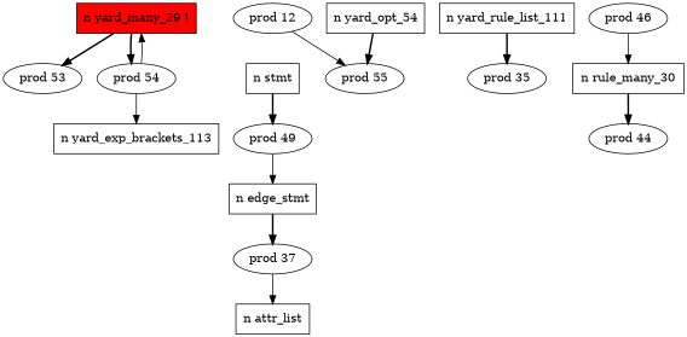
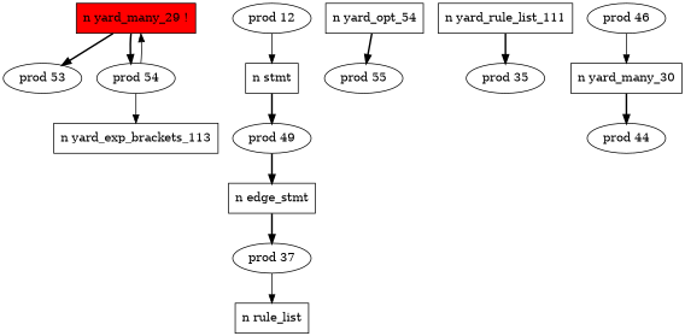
  digraph {
    edge [style=bold]
    n1 [fillcolor=red label="n yard_many_29 !" shape=box style=filled]
    n2 [label="prod 53"]
    n3 [label="prod 54"]
    n4 [label="n yard_exp_brackets_113" shape=box]
    n5 [label="prod 12"]
    n6 [label="n stmt" shape=box]
    n7 [label="prod 49"]
    n8 [label="n yard_opt_54" shape=box]
    n9 [label="prod 55"]
    n10 [label="n edge_stmt" shape=box]
    n11 [label="prod 37"]
-   n12 [label="n attr_list" shape=box]
+   n12 [label="n rule_list" shape=box]
    n13 [label="n yard_rule_list_111" shape=box]
    n14 [label="prod 35"]
    n15 [label="prod 46"]
-   n16 [label="n rule_many_30" shape=box]
+   n16 [label="n yard_many_30" shape=box]
    n17 [label="prod 44"]
    n1 -> n2 [width=10]
    n1 -> n3 [width=10]
    n3 -> n1 [style=""]
    n3 -> n4 [style=""]
-   n5 -> n9 [style=""]
+   n5 -> n6 [style=""]
    n6 -> n7 [width=10]
-   n7 -> n10 [style=""]
+   n7 -> n10
    n8 -> n9 [width=10]
    n10 -> n11 [width=10]
    n11 -> n12 [style=""]
    n13 -> n14 [width=10]
    n15 -> n16 [style=""]
    n16 -> n17 [width=10]
  }
